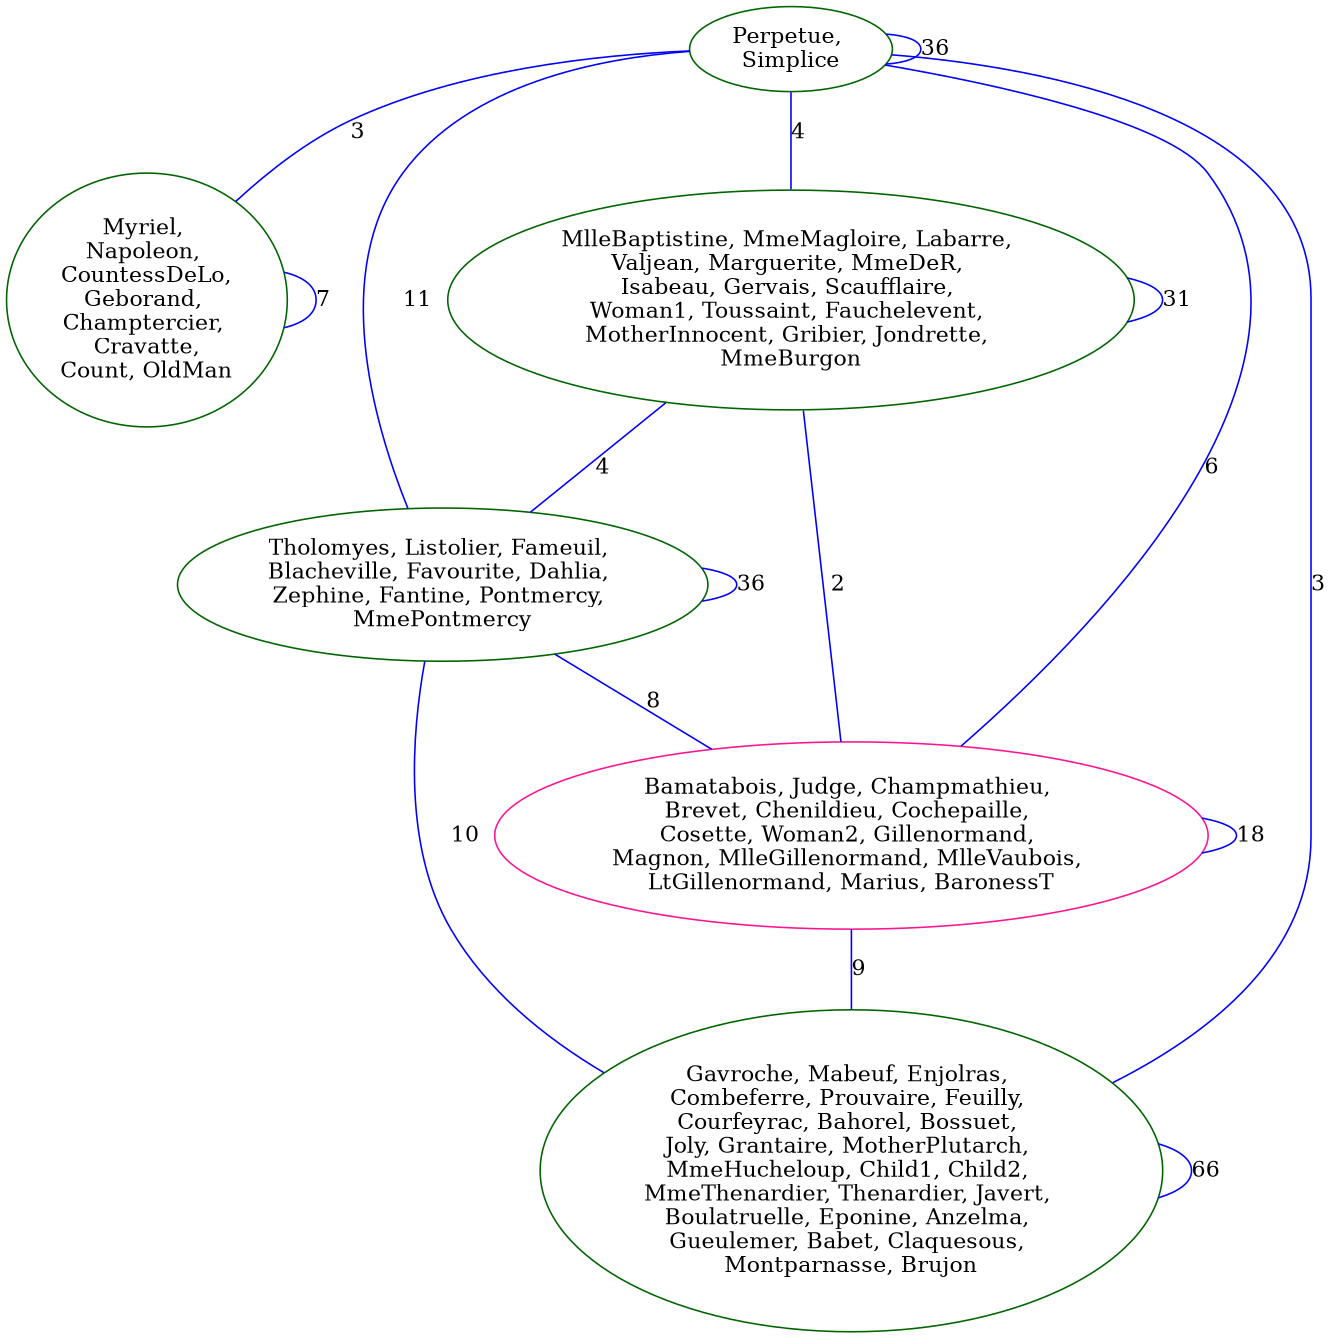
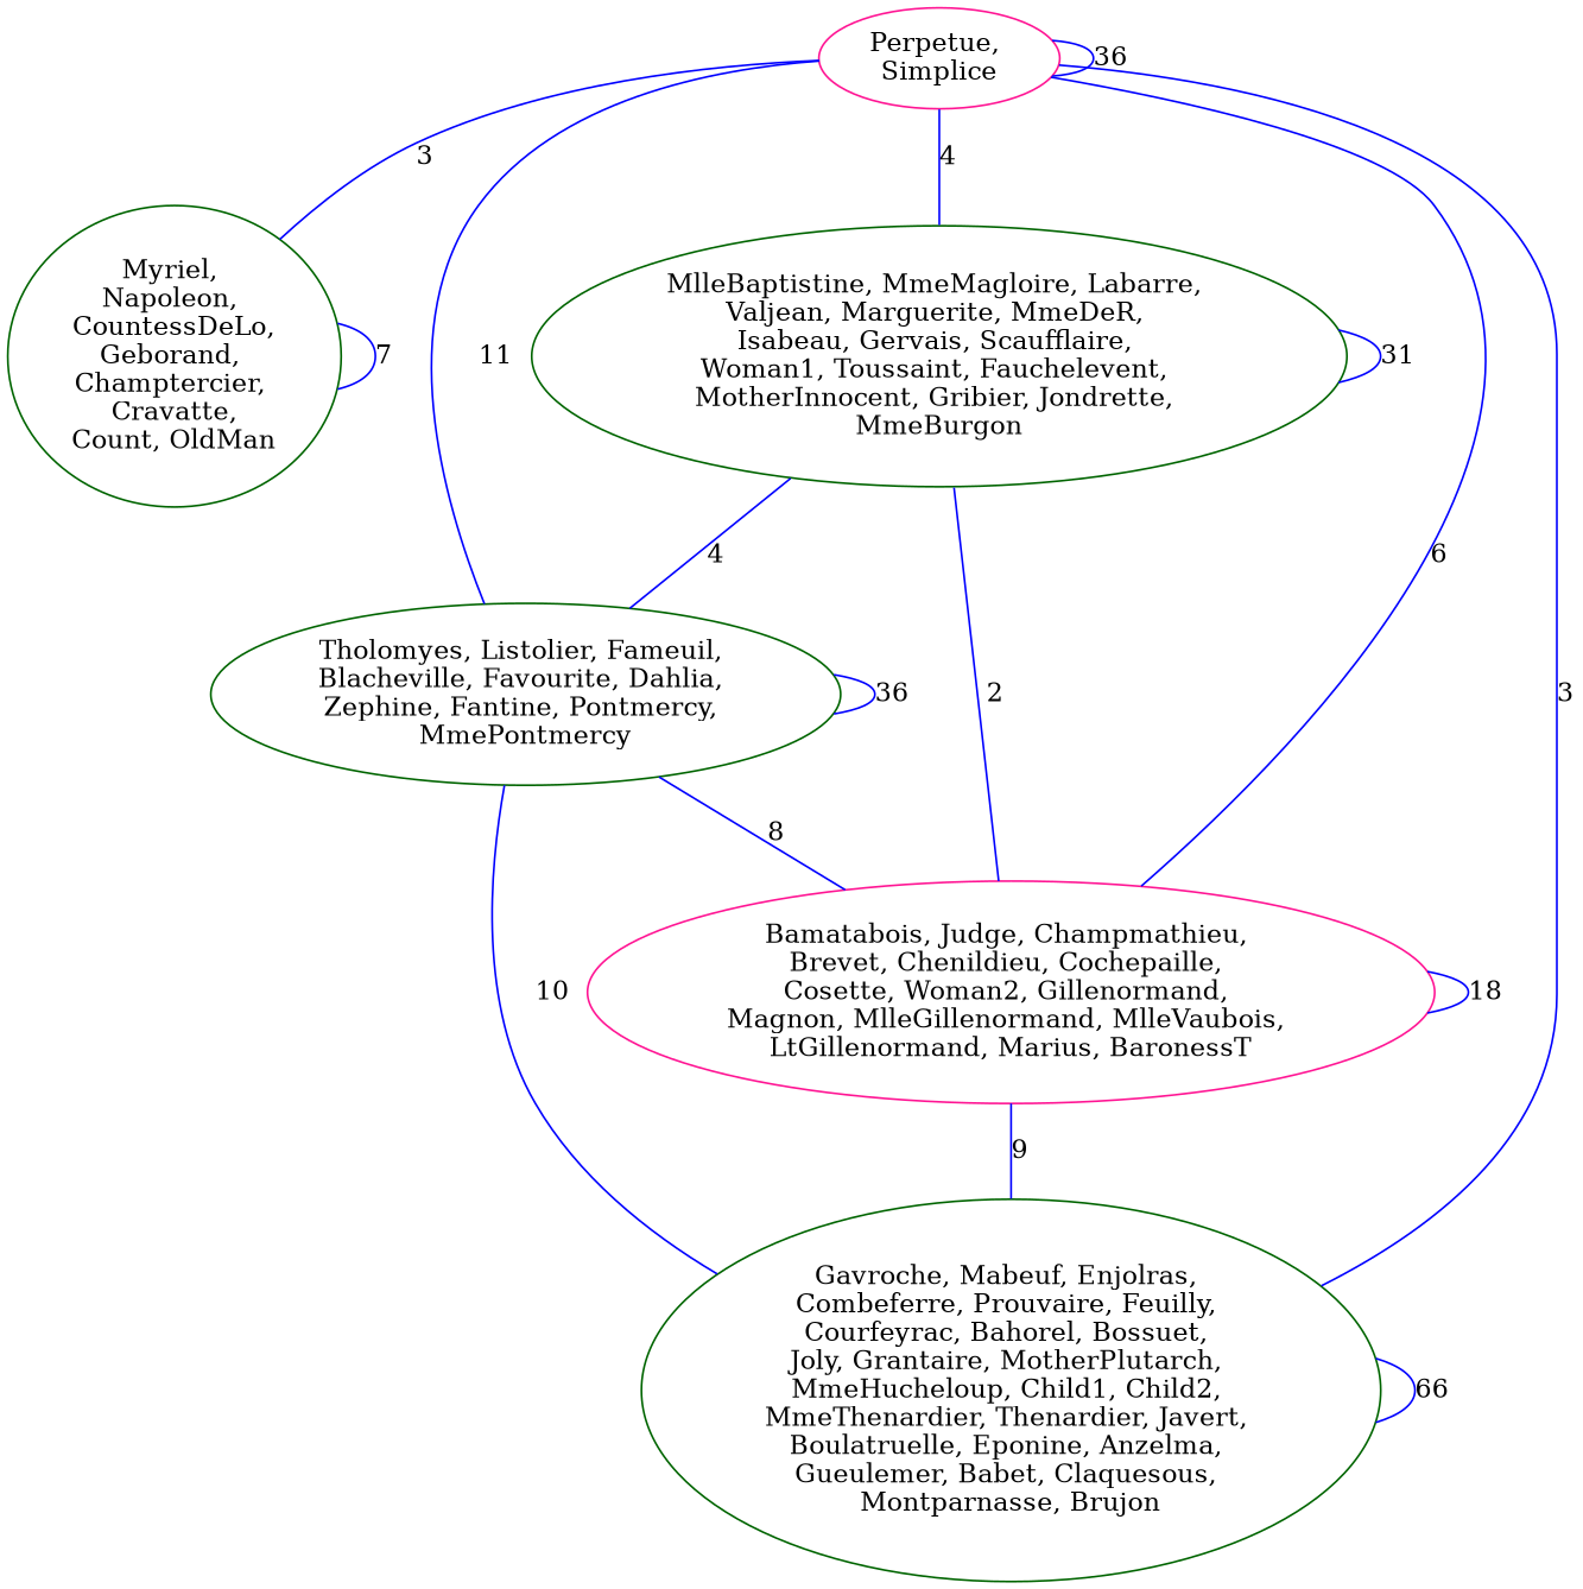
  strict graph {
    node [color=darkgreen]
    edge [color=blue]
    n1 [label="Myriel, \nNapoleon, \nCountessDeLo,\nGeborand, \nChamptercier, \nCravatte,\nCount, OldMan"]
-   n2 [label="Perpetue, \nSimplice"]
+   n2 [label="Perpetue, \nSimplice" color=deeppink]
    n3 [label="MlleBaptistine, MmeMagloire, Labarre, \nValjean, Marguerite, MmeDeR, \nIsabeau, Gervais, Scaufflaire, \nWoman1, Toussaint, Fauchelevent, \nMotherInnocent, Gribier, Jondrette, \nMmeBurgon"]
    n4 [label="Tholomyes, Listolier, Fameuil, \nBlacheville, Favourite, Dahlia, \nZephine, Fantine, Pontmercy, \nMmePontmercy"]
    n5 [label="Bamatabois, Judge, Champmathieu, \nBrevet, Chenildieu, Cochepaille, \nCosette, Woman2, Gillenormand, \nMagnon, MlleGillenormand, MlleVaubois, \nLtGillenormand, Marius, BaronessT" color=deeppink]
    n6 [label="Gavroche, Mabeuf, Enjolras, \nCombeferre, Prouvaire, Feuilly, \nCourfeyrac, Bahorel, Bossuet, \nJoly, Grantaire, MotherPlutarch, \nMmeHucheloup, Child1, Child2, \nMmeThenardier, Thenardier, Javert, \nBoulatruelle, Eponine, Anzelma, \nGueulemer, Babet, Claquesous, \nMontparnasse, Brujon"]
    n1 -- n1 [label=7]
    n2 -- n1 [label=3]
    n2 -- n2 [label=36]
    n2 -- n3 [label=4]
    n2 -- n4 [label=11]
    n2 -- n5 [label=6]
    n3 -- n3 [label=31]
    n3 -- n4 [label=4]
    n4 -- n4 [label=36]
    n4 -- n5 [label=8]
    n4 -- n6 [label=10]
    n5 -- n3 [label=2]
    n5 -- n5 [label=18]
    n5 -- n6 [label=9]
    n6 -- n2 [label=3]
    n6 -- n6 [label=66]
  }
